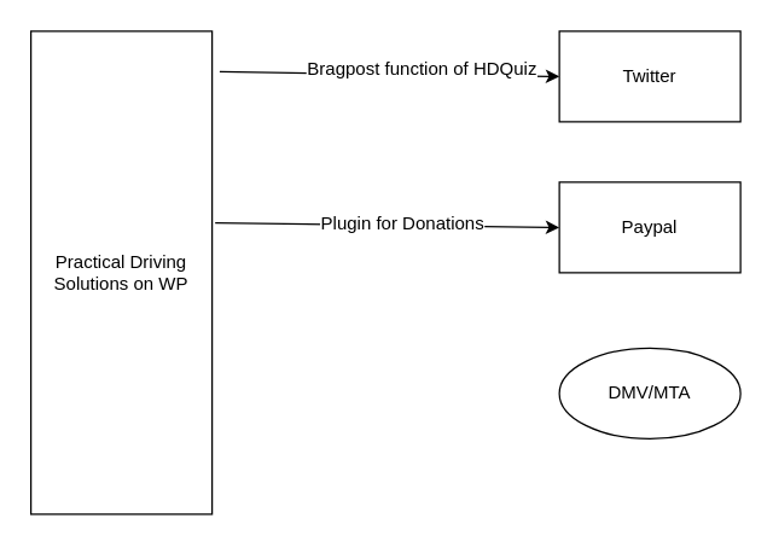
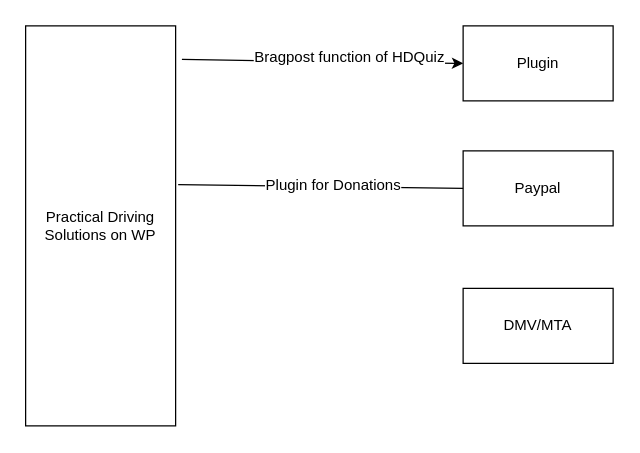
  <mxCell id="0" />
  <mxCell id="1" parent="0" />
  <mxCell id="2" value="Practical Driving Solutions on WP" style="rounded=0;whiteSpace=wrap;html=1;" vertex="1" parent="1"><mxGeometry x="20" y="20" width="120" height="320" as="geometry" /></mxCell>
- <mxCell id="3" value="Twitter" style="rounded=0;whiteSpace=wrap;html=1;" vertex="1" parent="1"><mxGeometry x="370" y="20" width="120" height="60" as="geometry" /></mxCell>
+ <mxCell id="3" value="Plugin" style="rounded=0;whiteSpace=wrap;html=1;" vertex="1" parent="1"><mxGeometry x="370" y="20" width="120" height="60" as="geometry" /></mxCell>
  <mxCell id="4" value="" style="endArrow=classic;html=1;entryX=0;entryY=0.5;entryDx=0;entryDy=0;exitX=1.042;exitY=0.084;exitDx=0;exitDy=0;exitPerimeter=0;" edge="1" parent="1" source="2" target="3"><mxGeometry width="50" height="50" relative="1" as="geometry"><mxPoint x="20" y="410" as="sourcePoint" /><mxPoint x="70" y="360" as="targetPoint" /></mxGeometry></mxCell>
  <mxCell id="5" value="Bragpost function of HDQuiz" style="text;html=1;resizable=0;points=[];align=center;verticalAlign=middle;labelBackgroundColor=#ffffff;" vertex="1" connectable="0" parent="4"><mxGeometry x="0.182" y="4" relative="1" as="geometry"><mxPoint as="offset" /></mxGeometry></mxCell>
  <mxCell id="6" value="Paypal" style="rounded=0;whiteSpace=wrap;html=1;" vertex="1" parent="1"><mxGeometry x="370" y="120" width="120" height="60" as="geometry" /></mxCell>
- <mxCell id="7" value="" style="endArrow=classic;html=1;exitX=1.017;exitY=0.397;exitDx=0;exitDy=0;exitPerimeter=0;entryX=0;entryY=0.5;entryDx=0;entryDy=0;" edge="1" parent="1" source="2" target="6"><mxGeometry width="50" height="50" relative="1" as="geometry"><mxPoint x="220" y="210" as="sourcePoint" /><mxPoint x="270" y="160" as="targetPoint" /></mxGeometry></mxCell>
+ <mxCell id="7" value="" style="endArrow=none;html=1;exitX=1.017;exitY=0.397;exitDx=0;exitDy=0;exitPerimeter=0;entryX=0;entryY=0.5;entryDx=0;entryDy=0;" edge="1" parent="1" source="2" target="6"><mxGeometry width="50" height="50" relative="1" as="geometry"><mxPoint x="220" y="210" as="sourcePoint" /><mxPoint x="270" y="160" as="targetPoint" /></mxGeometry></mxCell>
  <mxCell id="8" value="Plugin for Donations" style="text;html=1;resizable=0;points=[];align=center;verticalAlign=middle;labelBackgroundColor=#ffffff;" vertex="1" connectable="0" parent="7"><mxGeometry x="0.079" y="1" relative="1" as="geometry"><mxPoint as="offset" /></mxGeometry></mxCell>
- <mxCell id="9" value="DMV/MTA" style="ellipse;whiteSpace=wrap;html=1;" vertex="1" parent="1"><mxGeometry x="370" y="230" width="120" height="60" as="geometry" /></mxCell>
+ <mxCell id="9" value="DMV/MTA" style="rounded=0;whiteSpace=wrap;html=1;" vertex="1" parent="1"><mxGeometry x="370" y="230" width="120" height="60" as="geometry" /></mxCell>
